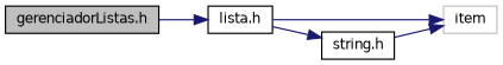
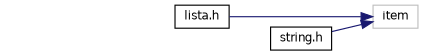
  digraph {
    rankdir=LR
    node [color=black fillcolor=white fontname=Helvetica fontsize=10 shape=record style=filled]
    edge [color=midnightblue fontname=Helvetica fontsize=10 labelfontname=Helvetica labelfontsize=10 style=solid]
-   n1 [fillcolor=grey75 fontcolor=black height=0.2 label="gerenciadorListas.h" width=0.4]
    n2 [height=0.2 label="lista.h" width=0.4]
    n3 [color=grey75 height=0.2 label=item width=0.4]
    n4 [height=0.2 label="string.h" width=0.4]
-   n1 -> n2
    n2 -> n3
-   n2 -> n4
    n4 -> n3
  }
